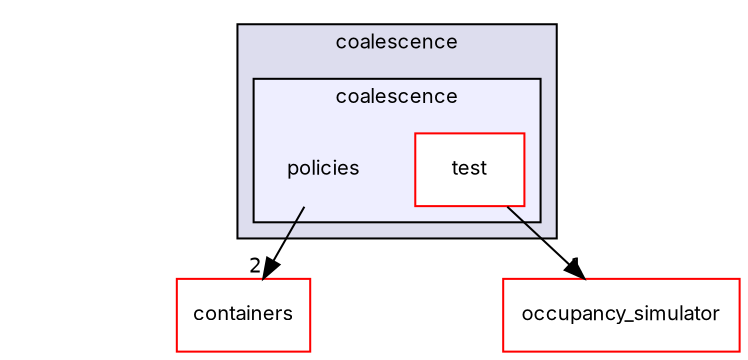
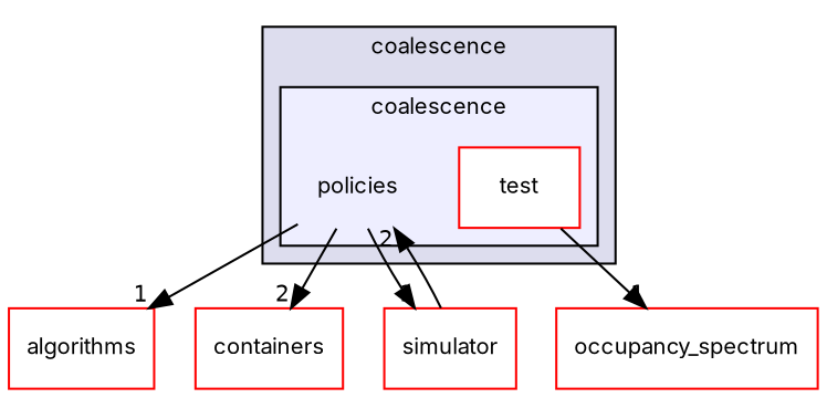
  digraph {
    compound=true
    fontname=Inter
    node [fontname=Inter fontsize=10 shape=box color=red fillcolor=white style=filled]
    edge [fontname=Inter headlabel=1 labeldistance=1.5 labelfontname=Helvetica labelfontsize=10]
    n1 [label=policies shape=plaintext color="" fillcolor="" style=""]
    n2 [label=test]
+   n3 [label=algorithms]
    n4 [label=containers]
-   n6 [label=occupancy_simulator]
+   n5 [label=simulator]
+   n6 [label=occupancy_spectrum]
    subgraph cluster_1 {
      bgcolor="#ddddee"
      fontsize=10
      label=coalescence
      pencolor=black
      subgraph cluster_2 {
        bgcolor="#eeeeff"
        fontsize=10
        label=coalescence
        pencolor=black
        n1
        n2
      }
    }
+   n1 -> n3
    n1 -> n4 [headlabel=2]
+   n1 -> n5
    n2 -> n6
+   n5 -> n1 [headlabel=2]
  }
